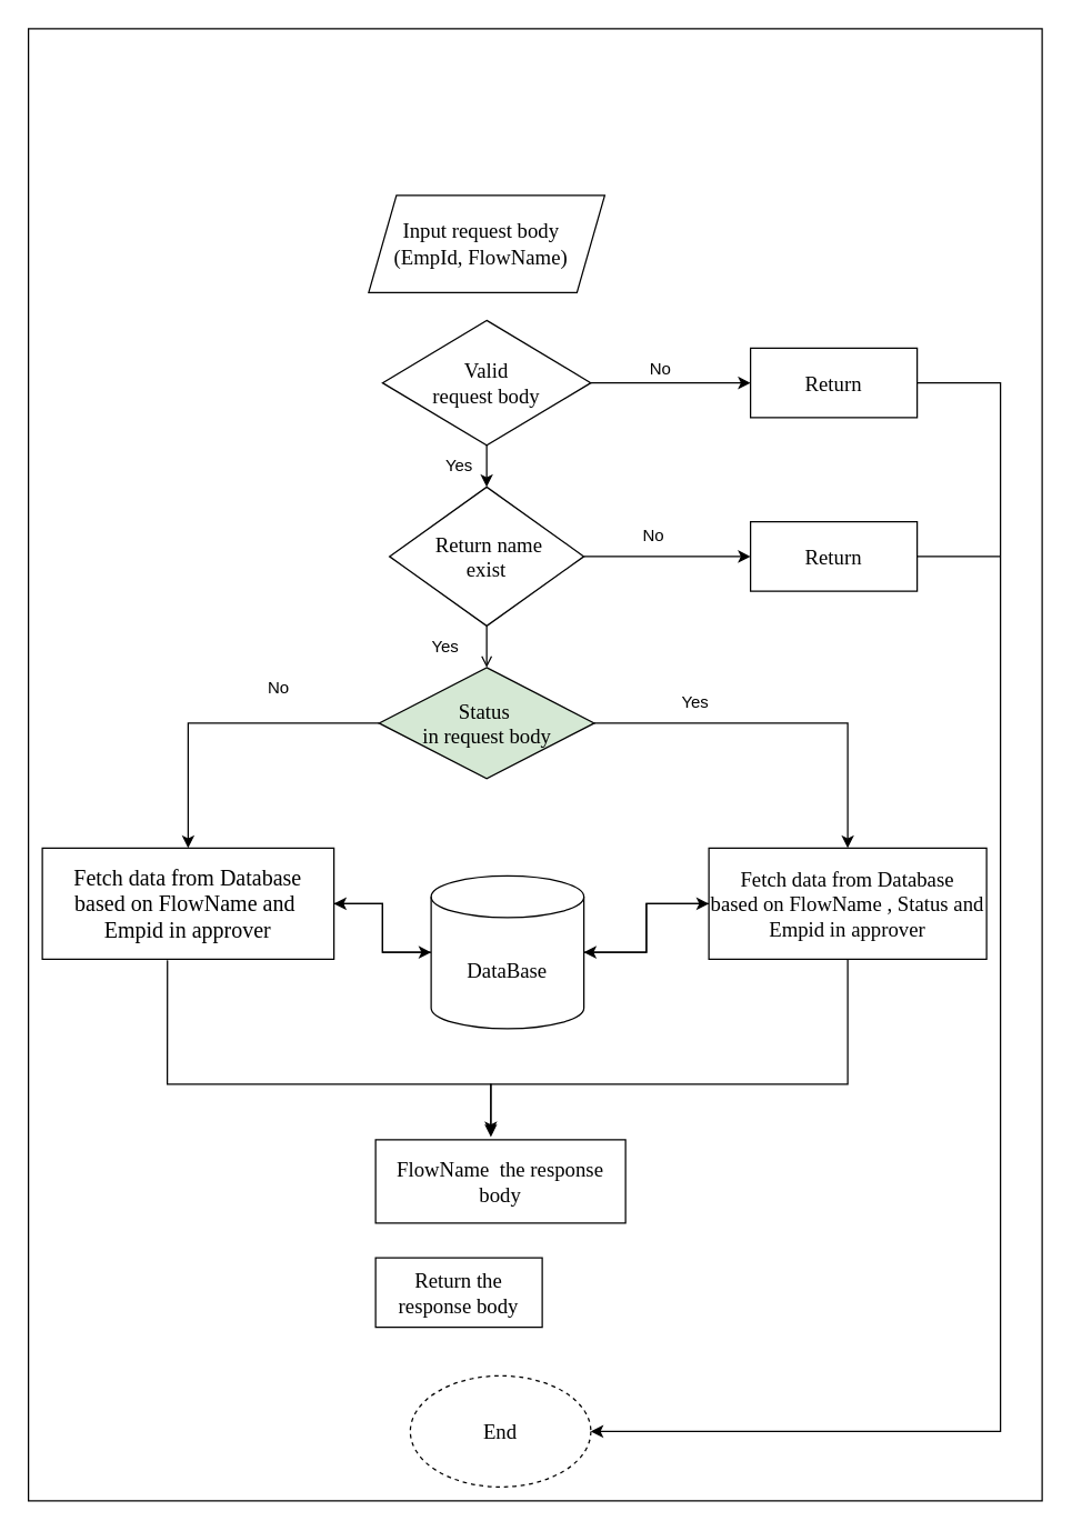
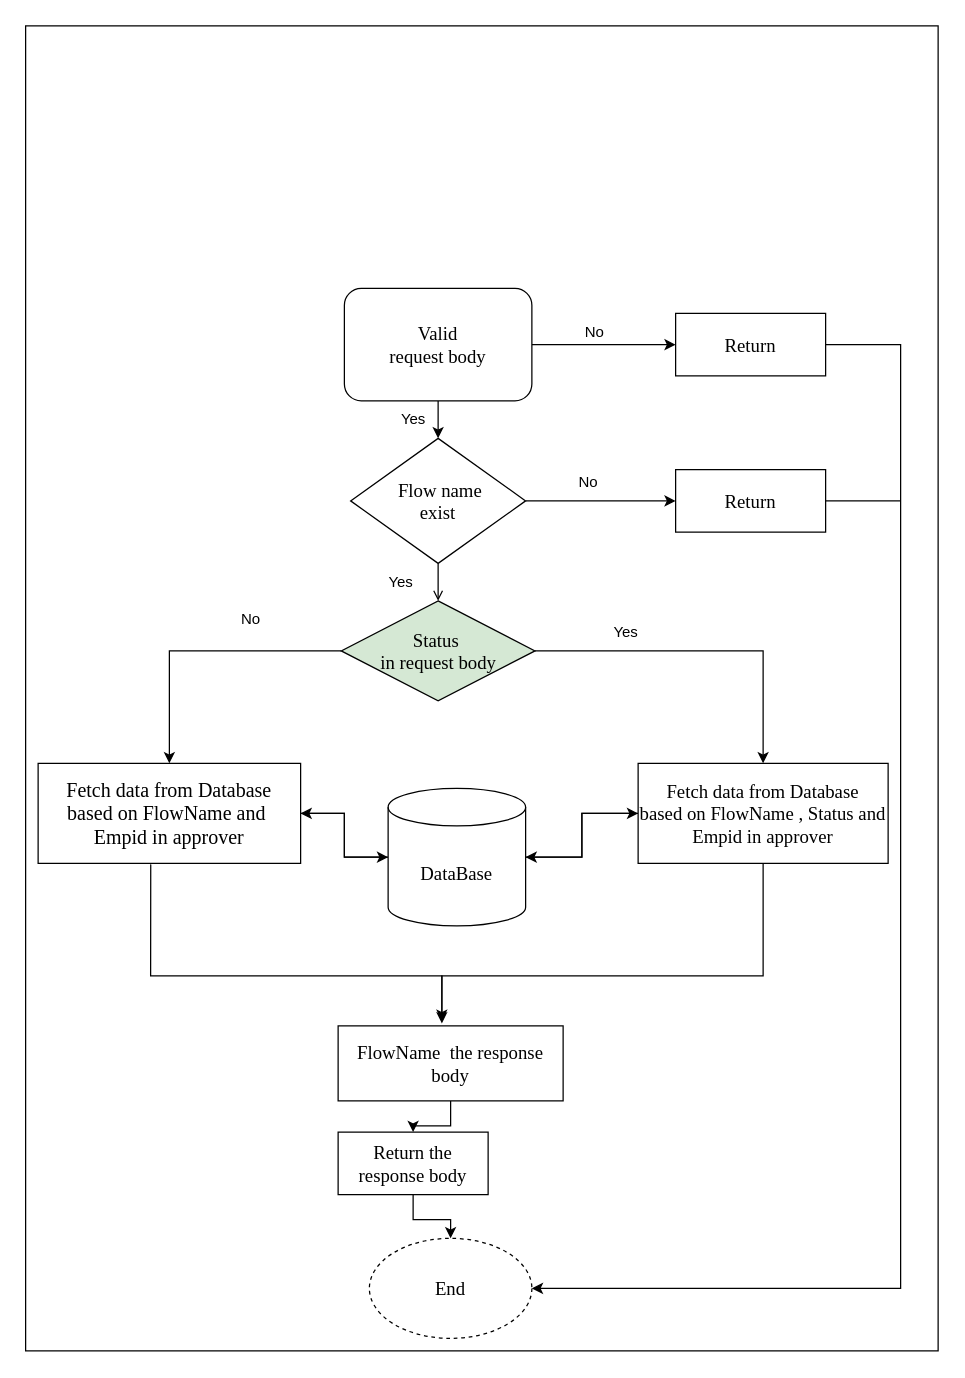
  <mxCell id="0" />
  <mxCell id="1" parent="0" />
  <mxCell id="2" value="" style="rounded=0;whiteSpace=wrap;html=1;" parent="1" vertex="1"><mxGeometry x="20" y="20" width="730" height="1060" as="geometry" /></mxCell>
- <mxCell id="3" value="&lt;div style=&quot;border-color: var(--border-color); font-size: 15px;&quot;&gt;&lt;font face=&quot;Times New Roman&quot; style=&quot;font-size: 15px;&quot;&gt;&lt;font style=&quot;font-size: 15px;&quot;&gt;Input request body&amp;nbsp;&lt;/font&gt;&lt;font style=&quot;font-size: 15px;&quot;&gt;&amp;nbsp;&lt;/font&gt;&lt;/font&gt;&lt;/div&gt;&lt;div style=&quot;border-color: var(--border-color); font-size: 15px;&quot;&gt;&lt;font style=&quot;font-size: 15px;&quot;&gt;&lt;font face=&quot;GleDSat0amGLeKpfn_ed&quot; style=&quot;font-size: 15px;&quot;&gt;&lt;font style=&quot;background-color: initial; font-size: 15px;&quot;&gt;(EmpId, FlowName)&lt;/font&gt;&lt;font style=&quot;background-color: initial; font-size: 15px;&quot;&gt;&amp;nbsp;&lt;/font&gt;&lt;/font&gt;&lt;font style=&quot;font-size: 16px; font-family: QDFqMd1gEKhZacpr5L3v; background-color: initial;&quot;&gt;&amp;nbsp;&lt;/font&gt;&lt;/font&gt;&lt;/div&gt;" style="shape=parallelogram;perimeter=parallelogramPerimeter;whiteSpace=wrap;html=1;fixedSize=1;align=center;" parent="1" vertex="1"><mxGeometry x="265" y="140" width="170" height="70" as="geometry" /></mxCell>
  <mxCell id="4" value="" style="edgeStyle=orthogonalEdgeStyle;rounded=0;orthogonalLoop=1;jettySize=auto;html=1;" parent="1" source="6" edge="1"><mxGeometry relative="1" as="geometry"><mxPoint x="350" y="350" as="targetPoint" /></mxGeometry></mxCell>
  <mxCell id="5" style="edgeStyle=orthogonalEdgeStyle;rounded=0;orthogonalLoop=1;jettySize=auto;html=1;entryX=0;entryY=0.5;entryDx=0;entryDy=0;" parent="1" source="6" target="19" edge="1"><mxGeometry relative="1" as="geometry"><mxPoint x="540" y="275" as="targetPoint" /></mxGeometry></mxCell>
- <mxCell id="6" value="&lt;font style=&quot;font-size: 15px;&quot; face=&quot;Times New Roman&quot;&gt;Valid&lt;br&gt;request body&lt;/font&gt;" style="rhombus;whiteSpace=wrap;html=1;" parent="1" vertex="1"><mxGeometry x="275" y="230" width="150" height="90" as="geometry" /></mxCell>
+ <mxCell id="6" value="&lt;font style=&quot;font-size: 15px;&quot; face=&quot;Times New Roman&quot;&gt;Valid&lt;br&gt;request body&lt;/font&gt;" style="whiteSpace=wrap;html=1;rounded=1;" parent="1" vertex="1"><mxGeometry x="275" y="230" width="150" height="90" as="geometry" /></mxCell>
  <mxCell id="7" style="edgeStyle=orthogonalEdgeStyle;rounded=0;orthogonalLoop=1;jettySize=auto;html=1;entryX=0;entryY=0.5;entryDx=0;entryDy=0;" parent="1" source="9" target="10" edge="1"><mxGeometry relative="1" as="geometry" /></mxCell>
  <mxCell id="8" value="" style="edgeStyle=orthogonalEdgeStyle;rounded=0;orthogonalLoop=1;jettySize=auto;html=1;endArrow=open;" parent="1" source="9" target="26" edge="1"><mxGeometry relative="1" as="geometry" /></mxCell>
- <mxCell id="9" value="&lt;font face=&quot;Times New Roman&quot; style=&quot;font-size: 15px;&quot;&gt;&amp;nbsp;Return name&lt;br&gt;exist&lt;/font&gt;" style="rhombus;whiteSpace=wrap;html=1;" parent="1" vertex="1"><mxGeometry x="280" y="350" width="140" height="100" as="geometry" /></mxCell>
+ <mxCell id="9" value="&lt;font face=&quot;Times New Roman&quot; style=&quot;font-size: 15px;&quot;&gt;&amp;nbsp;Flow name&lt;br&gt;exist&lt;/font&gt;" style="rhombus;whiteSpace=wrap;html=1;" parent="1" vertex="1"><mxGeometry x="280" y="350" width="140" height="100" as="geometry" /></mxCell>
  <mxCell id="10" value="&lt;font face=&quot;Times New Roman&quot; style=&quot;font-size: 15px;&quot;&gt;Return&lt;/font&gt;" style="rounded=0;whiteSpace=wrap;html=1;" parent="1" vertex="1"><mxGeometry x="540" y="375" width="120" height="50" as="geometry" /></mxCell>
  <mxCell id="11" value="No" style="text;html=1;align=center;verticalAlign=middle;resizable=0;points=[];autosize=1;strokeColor=none;fillColor=none;" parent="1" vertex="1"><mxGeometry x="180" y="480" width="40" height="30" as="geometry" /></mxCell>
  <mxCell id="12" value="Yes" style="text;html=1;align=center;verticalAlign=middle;resizable=0;points=[];autosize=1;strokeColor=none;fillColor=none;" parent="1" vertex="1"><mxGeometry x="300" y="450" width="40" height="30" as="geometry" /></mxCell>
  <mxCell id="13" value="No" style="text;html=1;align=center;verticalAlign=middle;resizable=0;points=[];autosize=1;strokeColor=none;fillColor=none;" parent="1" vertex="1"><mxGeometry x="455" y="250" width="40" height="30" as="geometry" /></mxCell>
  <mxCell id="14" value="Yes" style="text;html=1;align=center;verticalAlign=middle;resizable=0;points=[];autosize=1;strokeColor=none;fillColor=none;" parent="1" vertex="1"><mxGeometry x="310" y="320" width="40" height="30" as="geometry" /></mxCell>
+ <mxCell id="15" value="" style="edgeStyle=orthogonalEdgeStyle;rounded=0;orthogonalLoop=1;jettySize=auto;html=1;" parent="1" source="16" target="24" edge="1"><mxGeometry relative="1" as="geometry" /></mxCell>
  <mxCell id="16" value="&lt;font face=&quot;Times New Roman&quot;&gt;&lt;span style=&quot;font-size: 15px;&quot;&gt;FlowName&amp;nbsp; the response body&lt;/span&gt;&lt;/font&gt;" style="rounded=0;whiteSpace=wrap;html=1;" parent="1" vertex="1"><mxGeometry x="270" y="820" width="180" height="60" as="geometry" /></mxCell>
  <mxCell id="17" value="&lt;font face=&quot;Times New Roman&quot;&gt;&lt;span style=&quot;font-size: 15px;&quot;&gt;End&lt;/span&gt;&lt;/font&gt;" style="ellipse;whiteSpace=wrap;html=1;align=center;dashed=1;" parent="1" vertex="1"><mxGeometry x="295" y="990" width="130" height="80" as="geometry" /></mxCell>
  <mxCell id="18" value="" style="endArrow=classic;html=1;rounded=0;entryX=1;entryY=0.5;entryDx=0;entryDy=0;exitX=1;exitY=0.5;exitDx=0;exitDy=0;" parent="1" source="19" target="17" edge="1"><mxGeometry width="50" height="50" relative="1" as="geometry"><mxPoint x="660" y="275" as="sourcePoint" /><mxPoint x="470" y="960" as="targetPoint" /><Array as="points"><mxPoint x="720" y="275" /><mxPoint x="720" y="760" /><mxPoint x="720" y="1030" /></Array></mxGeometry></mxCell>
  <mxCell id="19" value="&lt;font face=&quot;Times New Roman&quot; style=&quot;font-size: 15px;&quot;&gt;Return&lt;/font&gt;" style="rounded=0;whiteSpace=wrap;html=1;" parent="1" vertex="1"><mxGeometry x="540" y="250" width="120" height="50" as="geometry" /></mxCell>
  <mxCell id="20" value="" style="edgeStyle=orthogonalEdgeStyle;rounded=0;orthogonalLoop=1;jettySize=auto;html=1;" parent="1" source="22" target="29" edge="1"><mxGeometry relative="1" as="geometry" /></mxCell>
  <mxCell id="21" style="edgeStyle=orthogonalEdgeStyle;rounded=0;orthogonalLoop=1;jettySize=auto;html=1;entryX=0;entryY=0.5;entryDx=0;entryDy=0;" parent="1" source="22" target="32" edge="1"><mxGeometry relative="1" as="geometry" /></mxCell>
  <mxCell id="22" value="&lt;font face=&quot;Times New Roman&quot; style=&quot;font-size: 15px;&quot;&gt;DataBase&lt;/font&gt;" style="shape=cylinder3;whiteSpace=wrap;html=1;boundedLbl=1;backgroundOutline=1;size=15;" parent="1" vertex="1"><mxGeometry x="310" y="630" width="110" height="110" as="geometry" /></mxCell>
+ <mxCell id="23" value="" style="edgeStyle=orthogonalEdgeStyle;rounded=0;orthogonalLoop=1;jettySize=auto;html=1;" parent="1" source="24" target="17" edge="1"><mxGeometry relative="1" as="geometry" /></mxCell>
  <mxCell id="24" value="&lt;font face=&quot;Times New Roman&quot; style=&quot;font-size: 15px;&quot;&gt;Return the response body&lt;/font&gt;" style="rounded=0;whiteSpace=wrap;html=1;" parent="1" vertex="1"><mxGeometry x="270" y="905" width="120" height="50" as="geometry" /></mxCell>
  <mxCell id="25" style="edgeStyle=orthogonalEdgeStyle;rounded=0;orthogonalLoop=1;jettySize=auto;html=1;entryX=0.5;entryY=0;entryDx=0;entryDy=0;" parent="1" source="26" target="29" edge="1"><mxGeometry relative="1" as="geometry" /></mxCell>
  <mxCell id="26" value="&lt;font style=&quot;font-size: 15px;&quot; face=&quot;Times New Roman&quot;&gt;Status&amp;nbsp;&lt;br&gt;in request body&lt;br&gt;&lt;/font&gt;" style="rhombus;whiteSpace=wrap;html=1;fillColor=#d5e8d4;" parent="1" vertex="1"><mxGeometry x="272.5" y="480" width="155" height="80" as="geometry" /></mxCell>
  <mxCell id="27" style="edgeStyle=orthogonalEdgeStyle;rounded=0;orthogonalLoop=1;jettySize=auto;html=1;entryX=0.5;entryY=0;entryDx=0;entryDy=0;exitX=1;exitY=0.5;exitDx=0;exitDy=0;" parent="1" source="26" target="32" edge="1"><mxGeometry relative="1" as="geometry"><mxPoint x="500" y="520" as="sourcePoint" /></mxGeometry></mxCell>
  <mxCell id="28" value="" style="edgeStyle=orthogonalEdgeStyle;rounded=0;orthogonalLoop=1;jettySize=auto;html=1;" parent="1" source="29" target="22" edge="1"><mxGeometry relative="1" as="geometry" /></mxCell>
  <mxCell id="29" value="&lt;div style=&quot;border-color: var(--border-color); font-size: 15px;&quot;&gt;&lt;div style=&quot;border-color: var(--border-color);&quot;&gt;&lt;div style=&quot;border-color: var(--border-color); font-size: 16px;&quot;&gt;&lt;font style=&quot;border-color: var(--border-color);&quot; face=&quot;Times New Roman&quot;&gt;Fetch data from Database&lt;/font&gt;&lt;/div&gt;&lt;div style=&quot;border-color: var(--border-color); font-size: 16px;&quot;&gt;&lt;font style=&quot;border-color: var(--border-color);&quot; face=&quot;Times New Roman&quot;&gt;based on FlowName and&amp;nbsp;&lt;/font&gt;&lt;/div&gt;&lt;div style=&quot;border-color: var(--border-color); font-size: 16px;&quot;&gt;&lt;font style=&quot;border-color: var(--border-color);&quot; face=&quot;Times New Roman&quot;&gt;Empid in approver&lt;/font&gt;&lt;/div&gt;&lt;/div&gt;&lt;/div&gt;" style="rounded=0;whiteSpace=wrap;html=1;" parent="1" vertex="1"><mxGeometry x="30" y="610" width="210" height="80" as="geometry" /></mxCell>
  <mxCell id="30" value="No" style="text;html=1;align=center;verticalAlign=middle;resizable=0;points=[];autosize=1;strokeColor=none;fillColor=none;" parent="1" vertex="1"><mxGeometry x="450" y="370" width="40" height="30" as="geometry" /></mxCell>
  <mxCell id="31" value="" style="edgeStyle=orthogonalEdgeStyle;rounded=0;orthogonalLoop=1;jettySize=auto;html=1;" parent="1" source="32" target="22" edge="1"><mxGeometry relative="1" as="geometry" /></mxCell>
  <mxCell id="32" value="&lt;div style=&quot;border-color: var(--border-color); font-size: 15px;&quot;&gt;&lt;div style=&quot;border-color: var(--border-color);&quot;&gt;&lt;font face=&quot;Times New Roman&quot; style=&quot;border-color: var(--border-color); font-size: 15px;&quot;&gt;Fetch data from Database&lt;/font&gt;&lt;/div&gt;&lt;div style=&quot;border-color: var(--border-color);&quot;&gt;&lt;font style=&quot;font-size: 15px;&quot;&gt;&lt;font face=&quot;n8SxhLNMNW8hek5Bd0pW&quot; style=&quot;font-size: 15px;&quot;&gt;based on FlowName , Status and&lt;/font&gt;&lt;/font&gt;&lt;/div&gt;&lt;div style=&quot;border-color: var(--border-color);&quot;&gt;&lt;font style=&quot;font-size: 15px;&quot; face=&quot;n8SxhLNMNW8hek5Bd0pW&quot;&gt;Empid in approver&lt;/font&gt;&lt;font face=&quot;xHIgz2XPIEbc-YvHRtvs&quot; style=&quot;font-size: 15px;&quot;&gt;&lt;font style=&quot;font-size: 15px;&quot;&gt;&lt;br&gt;&lt;/font&gt;&lt;/font&gt;&lt;/div&gt;&lt;/div&gt;" style="rounded=0;whiteSpace=wrap;html=1;" parent="1" vertex="1"><mxGeometry x="510" y="610" width="200" height="80" as="geometry" /></mxCell>
  <mxCell id="33" value="Yes" style="text;html=1;align=center;verticalAlign=middle;resizable=0;points=[];autosize=1;strokeColor=none;fillColor=none;" parent="1" vertex="1"><mxGeometry x="480" y="490" width="40" height="30" as="geometry" /></mxCell>
  <mxCell id="34" value="" style="endArrow=none;html=1;rounded=0;" parent="1" target="10" edge="1"><mxGeometry width="50" height="50" relative="1" as="geometry"><mxPoint x="720" y="400" as="sourcePoint" /><mxPoint x="500" y="240" as="targetPoint" /></mxGeometry></mxCell>
  <mxCell id="35" value="" style="endArrow=classic;html=1;rounded=0;exitX=0.429;exitY=1.01;exitDx=0;exitDy=0;exitPerimeter=0;entryX=0.461;entryY=-0.067;entryDx=0;entryDy=0;entryPerimeter=0;" parent="1" source="29" target="16" edge="1"><mxGeometry width="50" height="50" relative="1" as="geometry"><mxPoint x="450" y="690" as="sourcePoint" /><mxPoint x="500" y="640" as="targetPoint" /><Array as="points"><mxPoint x="120" y="780" /><mxPoint x="353" y="780" /></Array></mxGeometry></mxCell>
  <mxCell id="36" value="" style="endArrow=classic;html=1;rounded=0;exitX=0.5;exitY=1;exitDx=0;exitDy=0;entryX=0.461;entryY=-0.033;entryDx=0;entryDy=0;entryPerimeter=0;" parent="1" source="32" target="16" edge="1"><mxGeometry width="50" height="50" relative="1" as="geometry"><mxPoint x="633.5" y="700" as="sourcePoint" /><mxPoint x="368" y="809" as="targetPoint" /><Array as="points"><mxPoint x="610" y="740" /><mxPoint x="610" y="780" /><mxPoint x="353" y="780" /></Array></mxGeometry></mxCell>
